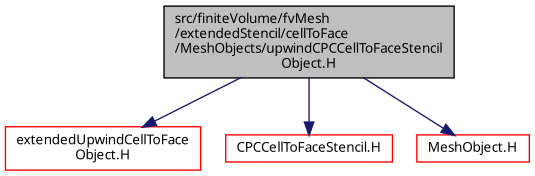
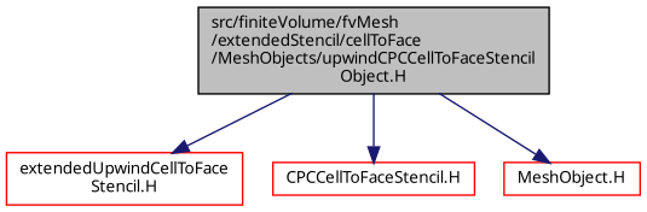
  digraph {
    fontname="Noto Sans"
    node [color=red fontname="Noto Sans" fontsize=10 shape=record]
    edge [color=midnightblue fontname="Noto Sans" fontsize=10 labelfontname=FreeSans labelfontsize=10 style=solid]
    n1 [color=black fillcolor=grey75 fontcolor=black height=0.2 label="src/finiteVolume/fvMesh\l/extendedStencil/cellToFace\l/MeshObjects/upwindCPCCellToFaceStencil\lObject.H" style=filled width=0.4]
-   n2 [height=0.2 label="extendedUpwindCellToFace\lObject.H" width=0.4]
+   n2 [height=0.2 label="extendedUpwindCellToFace\lStencil.H" width=0.4]
    n3 [height=0.2 label="CPCCellToFaceStencil.H" width=0.4]
    n4 [height=0.2 label="MeshObject.H" width=0.4]
    n1 -> n2
    n1 -> n3
    n1 -> n4
  }
